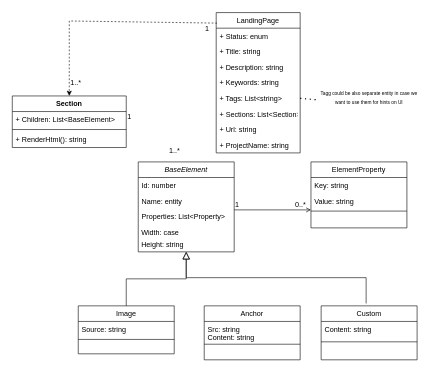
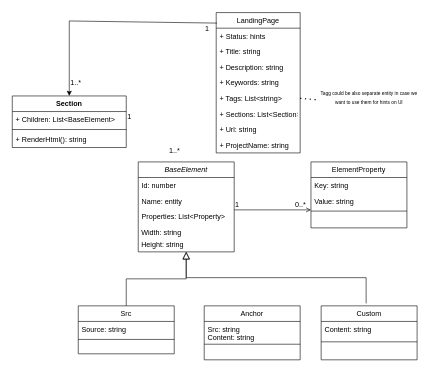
  <mxCell id="0" />
  <mxCell id="1" parent="0" />
  <mxCell id="2" value="BaseElement" style="swimlane;fontStyle=2;align=center;verticalAlign=top;childLayout=stackLayout;horizontal=1;startSize=26;horizontalStack=0;resizeParent=1;resizeLast=0;collapsible=1;marginBottom=0;rounded=0;shadow=0;strokeWidth=1;" parent="1" vertex="1"><mxGeometry x="230" y="269" width="160" height="150" as="geometry"><mxRectangle x="230" y="140" width="160" height="26" as="alternateBounds" /></mxGeometry></mxCell>
  <mxCell id="3" value="Id: number" style="text;align=left;verticalAlign=top;spacingLeft=4;spacingRight=4;overflow=hidden;rotatable=0;points=[[0,0.5],[1,0.5]];portConstraint=eastwest;" parent="2" vertex="1"><mxGeometry y="26" width="160" height="26" as="geometry" /></mxCell>
  <mxCell id="4" value="Name: entity" style="text;align=left;verticalAlign=top;spacingLeft=4;spacingRight=4;overflow=hidden;rotatable=0;points=[[0,0.5],[1,0.5]];portConstraint=eastwest;rounded=0;shadow=0;html=0;" parent="2" vertex="1"><mxGeometry y="52" width="160" height="26" as="geometry" /></mxCell>
  <mxCell id="5" value="Properties: List&lt;Property&gt;" style="text;align=left;verticalAlign=top;spacingLeft=4;spacingRight=4;overflow=hidden;rotatable=0;points=[[0,0.5],[1,0.5]];portConstraint=eastwest;rounded=0;shadow=0;html=0;" parent="2" vertex="1"><mxGeometry y="78" width="160" height="26" as="geometry" /></mxCell>
- <mxCell id="6" value="&amp;nbsp;Width: case" style="text;html=1;align=left;verticalAlign=top;resizable=0;points=[];autosize=0;strokeColor=none;fillColor=none;" vertex="1" parent="2"><mxGeometry y="104" width="160" height="20" as="geometry" /></mxCell>
+ <mxCell id="6" value="&amp;nbsp;Width: string" style="text;html=1;align=left;verticalAlign=top;resizable=0;points=[];autosize=0;strokeColor=none;fillColor=none;" vertex="1" parent="2"><mxGeometry y="104" width="160" height="20" as="geometry" /></mxCell>
  <mxCell id="7" value="&amp;nbsp;Height: string" style="text;html=1;align=left;verticalAlign=top;resizable=0;points=[];autosize=1;strokeColor=none;fillColor=none;" vertex="1" parent="2"><mxGeometry y="124" width="160" height="20" as="geometry" /></mxCell>
- <mxCell id="8" value="Image" style="swimlane;fontStyle=0;align=center;verticalAlign=top;childLayout=stackLayout;horizontal=1;startSize=26;horizontalStack=0;resizeParent=1;resizeLast=0;collapsible=1;marginBottom=0;rounded=0;shadow=0;strokeWidth=1;" parent="1" vertex="1"><mxGeometry x="130" y="509" width="160" height="80" as="geometry"><mxRectangle x="130" y="380" width="160" height="26" as="alternateBounds" /></mxGeometry></mxCell>
+ <mxCell id="8" value="Src" style="swimlane;fontStyle=0;align=center;verticalAlign=top;childLayout=stackLayout;horizontal=1;startSize=26;horizontalStack=0;resizeParent=1;resizeLast=0;collapsible=1;marginBottom=0;rounded=0;shadow=0;strokeWidth=1;" parent="1" vertex="1"><mxGeometry x="130" y="509" width="160" height="80" as="geometry"><mxRectangle x="130" y="380" width="160" height="26" as="alternateBounds" /></mxGeometry></mxCell>
  <mxCell id="9" value="Source: string" style="text;align=left;verticalAlign=top;spacingLeft=4;spacingRight=4;overflow=hidden;rotatable=0;points=[[0,0.5],[1,0.5]];portConstraint=eastwest;" parent="8" vertex="1"><mxGeometry y="26" width="160" height="26" as="geometry" /></mxCell>
  <mxCell id="10" value="" style="line;html=1;strokeWidth=1;align=left;verticalAlign=middle;spacingTop=-1;spacingLeft=3;spacingRight=3;rotatable=0;labelPosition=right;points=[];portConstraint=eastwest;" parent="8" vertex="1"><mxGeometry y="52" width="160" height="8" as="geometry" /></mxCell>
  <mxCell id="11" value="" style="endArrow=block;endSize=10;endFill=0;shadow=0;strokeWidth=1;rounded=0;edgeStyle=elbowEdgeStyle;elbow=vertical;" parent="1" source="8" target="2" edge="1"><mxGeometry width="160" relative="1" as="geometry"><mxPoint x="210" y="352" as="sourcePoint" /><mxPoint x="210" y="352" as="targetPoint" /></mxGeometry></mxCell>
  <mxCell id="12" value="Anchor" style="swimlane;fontStyle=0;align=center;verticalAlign=top;childLayout=stackLayout;horizontal=1;startSize=26;horizontalStack=0;resizeParent=1;resizeLast=0;collapsible=1;marginBottom=0;rounded=0;shadow=0;strokeWidth=1;" parent="1" vertex="1"><mxGeometry x="340" y="509" width="160" height="90" as="geometry"><mxRectangle x="340" y="380" width="170" height="26" as="alternateBounds" /></mxGeometry></mxCell>
  <mxCell id="13" value="Src: string&#10;Content: string" style="text;align=left;verticalAlign=top;spacingLeft=4;spacingRight=4;overflow=hidden;rotatable=0;points=[[0,0.5],[1,0.5]];portConstraint=eastwest;" parent="12" vertex="1"><mxGeometry y="26" width="160" height="34" as="geometry" /></mxCell>
  <mxCell id="14" value="" style="line;html=1;strokeWidth=1;align=left;verticalAlign=middle;spacingTop=-1;spacingLeft=3;spacingRight=3;rotatable=0;labelPosition=right;points=[];portConstraint=eastwest;" parent="12" vertex="1"><mxGeometry y="60" width="160" height="8" as="geometry" /></mxCell>
  <mxCell id="15" value="ElementProperty" style="swimlane;fontStyle=0;align=center;verticalAlign=top;childLayout=stackLayout;horizontal=1;startSize=26;horizontalStack=0;resizeParent=1;resizeLast=0;collapsible=1;marginBottom=0;rounded=0;shadow=0;strokeWidth=1;" parent="1" vertex="1"><mxGeometry x="518" y="269" width="160" height="110" as="geometry"><mxRectangle x="550" y="140" width="160" height="26" as="alternateBounds" /></mxGeometry></mxCell>
  <mxCell id="16" value="Key: string" style="text;align=left;verticalAlign=top;spacingLeft=4;spacingRight=4;overflow=hidden;rotatable=0;points=[[0,0.5],[1,0.5]];portConstraint=eastwest;" parent="15" vertex="1"><mxGeometry y="26" width="160" height="26" as="geometry" /></mxCell>
  <mxCell id="17" value="Value: string" style="text;align=left;verticalAlign=top;spacingLeft=4;spacingRight=4;overflow=hidden;rotatable=0;points=[[0,0.5],[1,0.5]];portConstraint=eastwest;rounded=0;shadow=0;html=0;" vertex="1" parent="15"><mxGeometry y="52" width="160" height="26" as="geometry" /></mxCell>
  <mxCell id="18" value="" style="line;html=1;strokeWidth=1;align=left;verticalAlign=middle;spacingTop=-1;spacingLeft=3;spacingRight=3;rotatable=0;labelPosition=right;points=[];portConstraint=eastwest;" parent="15" vertex="1"><mxGeometry y="78" width="160" height="8" as="geometry" /></mxCell>
  <mxCell id="19" value="" style="endArrow=open;shadow=0;strokeWidth=1;rounded=0;endFill=1;edgeStyle=elbowEdgeStyle;elbow=vertical;" parent="1" edge="1"><mxGeometry x="0.5" y="41" relative="1" as="geometry"><mxPoint x="390" y="348.998" as="sourcePoint" /><mxPoint x="518" y="348.998" as="targetPoint" /><mxPoint x="-40" y="32" as="offset" /></mxGeometry></mxCell>
  <mxCell id="20" value="1" style="resizable=0;align=left;verticalAlign=bottom;labelBackgroundColor=none;fontSize=12;" parent="19" connectable="0" vertex="1"><mxGeometry x="-1" relative="1" as="geometry"><mxPoint as="offset" /></mxGeometry></mxCell>
  <mxCell id="21" value="0..*" style="resizable=0;align=right;verticalAlign=bottom;labelBackgroundColor=none;fontSize=12;" parent="19" connectable="0" vertex="1"><mxGeometry x="1" relative="1" as="geometry"><mxPoint x="-7" as="offset" /></mxGeometry></mxCell>
  <mxCell id="22" value="Section" style="swimlane;fontStyle=1;align=center;verticalAlign=top;childLayout=stackLayout;horizontal=1;startSize=26;horizontalStack=0;resizeParent=1;resizeParentMax=0;resizeLast=0;collapsible=1;marginBottom=0;" vertex="1" parent="1"><mxGeometry x="20" y="159" width="190" height="86" as="geometry" /></mxCell>
  <mxCell id="23" value="+ Children: List&lt;BaseElement&gt;" style="text;strokeColor=none;fillColor=none;align=left;verticalAlign=top;spacingLeft=4;spacingRight=4;overflow=hidden;rotatable=0;points=[[0,0.5],[1,0.5]];portConstraint=eastwest;" vertex="1" parent="22"><mxGeometry y="26" width="190" height="26" as="geometry" /></mxCell>
  <mxCell id="24" value="" style="line;strokeWidth=1;fillColor=none;align=left;verticalAlign=middle;spacingTop=-1;spacingLeft=3;spacingRight=3;rotatable=0;labelPosition=right;points=[];portConstraint=eastwest;" vertex="1" parent="22"><mxGeometry y="52" width="190" height="8" as="geometry" /></mxCell>
  <mxCell id="25" value="+ RenderHtml(): string" style="text;strokeColor=none;fillColor=none;align=left;verticalAlign=top;spacingLeft=4;spacingRight=4;overflow=hidden;rotatable=0;points=[[0,0.5],[1,0.5]];portConstraint=eastwest;" vertex="1" parent="22"><mxGeometry y="60" width="190" height="26" as="geometry" /></mxCell>
  <mxCell id="26" value="1" style="resizable=0;align=left;verticalAlign=bottom;labelBackgroundColor=none;fontSize=12;direction=west;" connectable="0" vertex="1" parent="1"><mxGeometry x="209.998" y="202" as="geometry" /></mxCell>
  <mxCell id="27" value="1..*" style="resizable=0;align=left;verticalAlign=bottom;labelBackgroundColor=none;fontSize=12;" connectable="0" vertex="1" parent="1"><mxGeometry x="279.998" y="259" as="geometry" /></mxCell>
  <mxCell id="28" value="LandingPage" style="swimlane;fontStyle=0;childLayout=stackLayout;horizontal=1;startSize=26;fillColor=none;horizontalStack=0;resizeParent=1;resizeParentMax=0;resizeLast=0;collapsible=1;marginBottom=0;" vertex="1" parent="1"><mxGeometry x="360" y="20" width="140" height="234" as="geometry"><mxRectangle x="360" y="10" width="100" height="26" as="alternateBounds" /></mxGeometry></mxCell>
- <mxCell id="29" value="+ Status: enum" style="text;strokeColor=none;fillColor=none;align=left;verticalAlign=top;spacingLeft=4;spacingRight=4;overflow=hidden;rotatable=0;points=[[0,0.5],[1,0.5]];portConstraint=eastwest;" vertex="1" parent="28"><mxGeometry y="26" width="140" height="26" as="geometry" /></mxCell>
+ <mxCell id="29" value="+ Status: hints" style="text;strokeColor=none;fillColor=none;align=left;verticalAlign=top;spacingLeft=4;spacingRight=4;overflow=hidden;rotatable=0;points=[[0,0.5],[1,0.5]];portConstraint=eastwest;" vertex="1" parent="28"><mxGeometry y="26" width="140" height="26" as="geometry" /></mxCell>
  <mxCell id="30" value="+ Title: string" style="text;strokeColor=none;fillColor=none;align=left;verticalAlign=top;spacingLeft=4;spacingRight=4;overflow=hidden;rotatable=0;points=[[0,0.5],[1,0.5]];portConstraint=eastwest;" vertex="1" parent="28"><mxGeometry y="52" width="140" height="26" as="geometry" /></mxCell>
  <mxCell id="31" value="+ Description: string" style="text;strokeColor=none;fillColor=none;align=left;verticalAlign=top;spacingLeft=4;spacingRight=4;overflow=hidden;rotatable=0;points=[[0,0.5],[1,0.5]];portConstraint=eastwest;" vertex="1" parent="28"><mxGeometry y="78" width="140" height="26" as="geometry" /></mxCell>
  <mxCell id="32" value="+ Keywords: string" style="text;strokeColor=none;fillColor=none;align=left;verticalAlign=top;spacingLeft=4;spacingRight=4;overflow=hidden;rotatable=0;points=[[0,0.5],[1,0.5]];portConstraint=eastwest;" vertex="1" parent="28"><mxGeometry y="104" width="140" height="26" as="geometry" /></mxCell>
  <mxCell id="33" value="+ Tags: List&lt;string&gt;" style="text;strokeColor=none;fillColor=none;align=left;verticalAlign=top;spacingLeft=4;spacingRight=4;overflow=hidden;rotatable=0;points=[[0,0.5],[1,0.5]];portConstraint=eastwest;" vertex="1" parent="28"><mxGeometry y="130" width="140" height="26" as="geometry" /></mxCell>
  <mxCell id="34" value="+ Sections: List&lt;Section&gt;" style="text;strokeColor=none;fillColor=none;align=left;verticalAlign=top;spacingLeft=4;spacingRight=4;overflow=hidden;rotatable=0;points=[[0,0.5],[1,0.5]];portConstraint=eastwest;" vertex="1" parent="28"><mxGeometry y="156" width="140" height="26" as="geometry" /></mxCell>
  <mxCell id="35" value="+ Url: string" style="text;strokeColor=none;fillColor=none;align=left;verticalAlign=top;spacingLeft=4;spacingRight=4;overflow=hidden;rotatable=0;points=[[0,0.5],[1,0.5]];portConstraint=eastwest;" vertex="1" parent="28"><mxGeometry y="182" width="140" height="26" as="geometry" /></mxCell>
  <mxCell id="36" value="+ ProjectName: string" style="text;strokeColor=none;fillColor=none;align=left;verticalAlign=top;spacingLeft=4;spacingRight=4;overflow=hidden;rotatable=0;points=[[0,0.5],[1,0.5]];portConstraint=eastwest;" vertex="1" parent="28"><mxGeometry y="208" width="140" height="26" as="geometry" /></mxCell>
  <mxCell id="37" value="&lt;font style=&quot;font-size: 8px&quot;&gt;Tagg could be also separate entity in case we want to use them for hints on UI&lt;/font&gt;" style="text;html=1;strokeColor=none;fillColor=none;align=center;verticalAlign=middle;whiteSpace=wrap;rounded=0;" vertex="1" parent="1"><mxGeometry x="530" y="146" width="170" height="30" as="geometry" /></mxCell>
  <mxCell id="38" value="" style="endArrow=none;dashed=1;html=1;dashPattern=1 3;strokeWidth=2;rounded=0;fontSize=8;entryX=-0.001;entryY=0.651;entryDx=0;entryDy=0;entryPerimeter=0;exitX=1;exitY=0.5;exitDx=0;exitDy=0;" edge="1" parent="1" source="33" target="37"><mxGeometry width="50" height="50" relative="1" as="geometry"><mxPoint x="220" y="289" as="sourcePoint" /><mxPoint x="270" y="239" as="targetPoint" /></mxGeometry></mxCell>
- <mxCell id="39" value="" style="endArrow=classic;html=1;rounded=0;fontSize=8;exitX=0.01;exitY=0.075;exitDx=0;exitDy=0;exitPerimeter=0;entryX=0.5;entryY=0;entryDx=0;entryDy=0;dashed=1;" edge="1" parent="1" source="28" target="22"><mxGeometry width="50" height="50" relative="1" as="geometry"><mxPoint x="361.4" y="33.65" as="sourcePoint" /><mxPoint x="115" y="159" as="targetPoint" /><Array as="points"><mxPoint x="115" y="34" /></Array></mxGeometry></mxCell>
+ <mxCell id="39" value="" style="endArrow=classic;html=1;rounded=0;fontSize=8;exitX=0.01;exitY=0.075;exitDx=0;exitDy=0;exitPerimeter=0;entryX=0.5;entryY=0;entryDx=0;entryDy=0;" edge="1" parent="1" source="28" target="22"><mxGeometry width="50" height="50" relative="1" as="geometry"><mxPoint x="361.4" y="33.65" as="sourcePoint" /><mxPoint x="115" y="159" as="targetPoint" /><Array as="points"><mxPoint x="115" y="34" /></Array></mxGeometry></mxCell>
  <mxCell id="40" value="1" style="resizable=0;align=left;verticalAlign=bottom;labelBackgroundColor=none;fontSize=12;direction=west;" connectable="0" vertex="1" parent="1"><mxGeometry x="339.998" y="55" as="geometry" /></mxCell>
  <mxCell id="41" value="1..*" style="resizable=0;align=left;verticalAlign=bottom;labelBackgroundColor=none;fontSize=12;direction=west;" connectable="0" vertex="1" parent="1"><mxGeometry x="114.998" y="145" as="geometry" /></mxCell>
  <mxCell id="42" value="Custom" style="swimlane;fontStyle=0;align=center;verticalAlign=top;childLayout=stackLayout;horizontal=1;startSize=26;horizontalStack=0;resizeParent=1;resizeLast=0;collapsible=1;marginBottom=0;rounded=0;shadow=0;strokeWidth=1;" vertex="1" parent="1"><mxGeometry x="535" y="509" width="160" height="90" as="geometry"><mxRectangle x="340" y="380" width="170" height="26" as="alternateBounds" /></mxGeometry></mxCell>
  <mxCell id="43" value="Content: string" style="text;align=left;verticalAlign=top;spacingLeft=4;spacingRight=4;overflow=hidden;rotatable=0;points=[[0,0.5],[1,0.5]];portConstraint=eastwest;" vertex="1" parent="42"><mxGeometry y="26" width="160" height="30" as="geometry" /></mxCell>
  <mxCell id="44" value="" style="line;html=1;strokeWidth=1;align=left;verticalAlign=middle;spacingTop=-1;spacingLeft=3;spacingRight=3;rotatable=0;labelPosition=right;points=[];portConstraint=eastwest;" vertex="1" parent="42"><mxGeometry y="56" width="160" height="8" as="geometry" /></mxCell>
  <mxCell id="45" value="" style="endArrow=block;endSize=10;endFill=0;shadow=0;strokeWidth=1;rounded=0;edgeStyle=elbowEdgeStyle;elbow=vertical;" edge="1" parent="1" target="2"><mxGeometry width="160" relative="1" as="geometry"><mxPoint x="610" y="505" as="sourcePoint" /><mxPoint x="310" y="419" as="targetPoint" /><Array as="points"><mxPoint x="460" y="462" /></Array></mxGeometry></mxCell>
